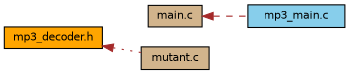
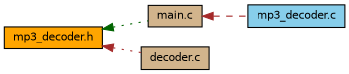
  digraph {
    rankdir=LR
    node [color=black fillcolor=tan fontname=Helvetica fontsize=10 shape=record style=filled]
    edge [color=brown dir=back fontname=Helvetica fontsize=10 labelfontname=Helvetica labelfontsize=10 style=dotted]
    n1 [fillcolor=orange fontcolor=black height=0.2 label="mp3_decoder.h" width=0.4]
    n2 [height=0.2 label="main.c" width=0.4]
-   n3 [height=0.2 label="mutant.c" width=0.4]
-   n4 [fillcolor=skyblue height=0.2 label="mp3_main.c" width=0.4]
+   n3 [height=0.2 label="decoder.c" width=0.4]
+   n4 [fillcolor=skyblue height=0.2 label="mp3_decoder.c" width=0.4]
+   n1 -> n2 [color=darkgreen]
    n1 -> n3
    n2 -> n4 [style=dashed]
  }
